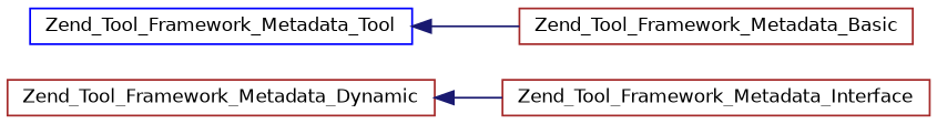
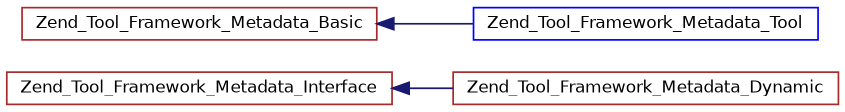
  digraph {
    rankdir=LR
    node [color=brown fillcolor=white fontname=Helvetica fontsize=10 shape=record style=filled]
    edge [color=midnightblue dir=back fontname=Helvetica fontsize=10 labelfontname=Helvetica labelfontsize=10 style=solid]
    n1 [height=0.2 label=Zend_Tool_Framework_Metadata_Interface width=0.4]
    n2 [height=0.2 label=Zend_Tool_Framework_Metadata_Dynamic width=0.4]
    n3 [height=0.2 label=Zend_Tool_Framework_Metadata_Basic width=0.4]
    n4 [color=blue height=0.2 label=Zend_Tool_Framework_Metadata_Tool width=0.4]
-   n2 -> n1
-   n4 -> n3
+   n1 -> n2
+   n3 -> n4
  }
